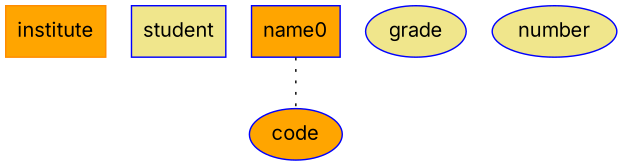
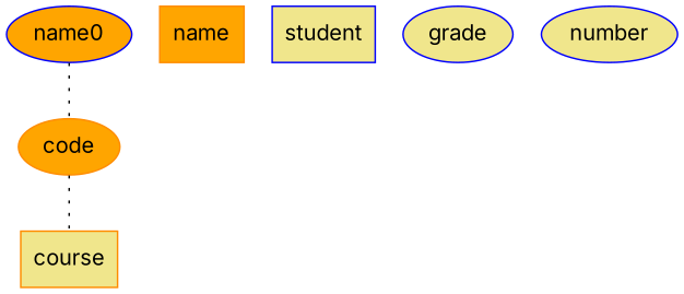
  graph {
    fontname=Inter
    fontsize=20
    node [color=blue fillcolor=khaki fontname=Inter shape=ellipse style=filled]
    edge [fontname=Inter style=dotted]
-   institute [color=darkorange fillcolor=orange shape=box]
+   course [color=darkorange shape=box]
+   institute [color=darkorange fillcolor=orange shape=box label=name]
    student [shape=box]
-   code [fillcolor=orange]
+   code [color=darkorange fillcolor=orange]
    grade
    number
-   name0 [fillcolor=orange shape=box]
+   name0 [fillcolor=orange]
    subgraph sub_1 {
    }
+   code -- course
    name0 -- code
  }
